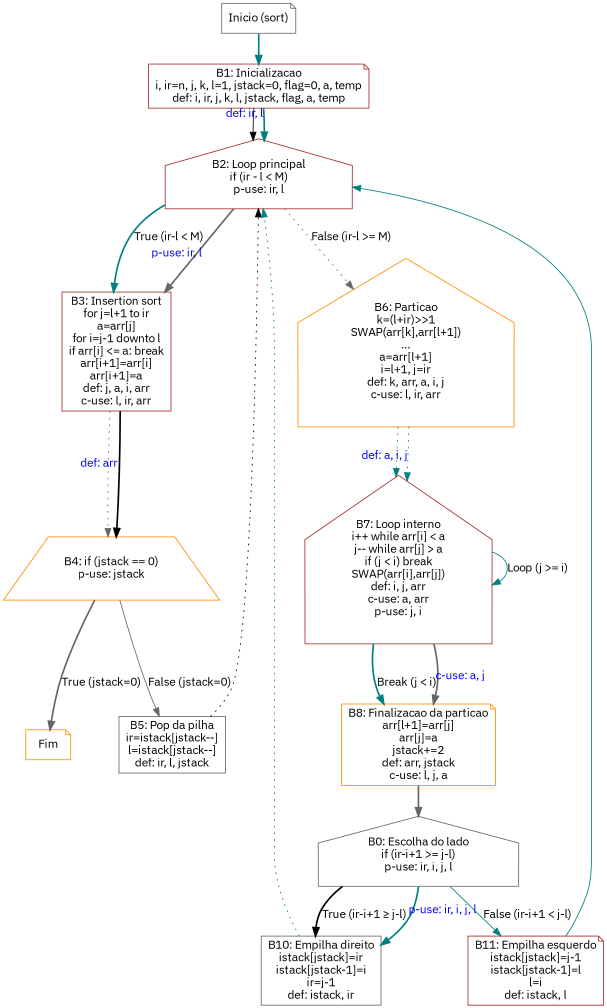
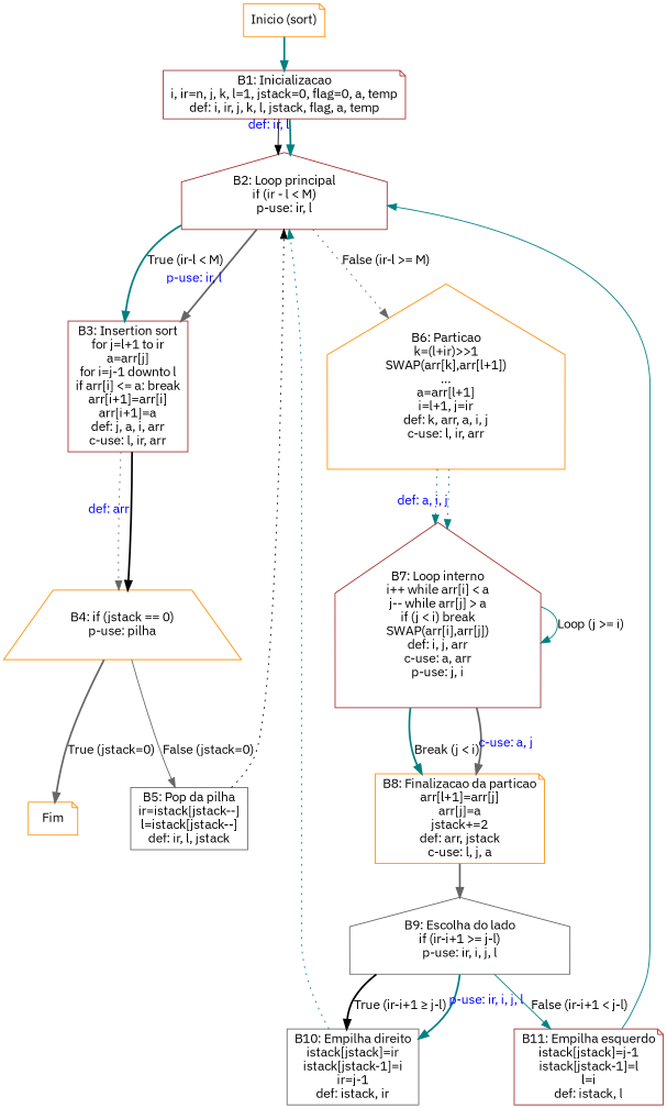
  digraph {
    fontname="IBM Plex Sans"
    rankdir=TB
    node [color=brown fontname="IBM Plex Sans" shape=note]
    edge [color=teal fontname="IBM Plex Sans" style=bold]
-   n1 [color=gray40 label="Inicio (sort)"]
+   n1 [color=darkorange label="Inicio (sort)"]
    n2 [label="B1: Inicializacao\ni, ir=n, j, k, l=1, jstack=0, flag=0, a, temp\ndef: i, ir, j, k, l, jstack, flag, a, temp"]
    n3 [label="B2: Loop principal\nif (ir - l < M)\np-use: ir, l" shape=house]
    n4 [color=darkorange label=Fim]
    n5 [label="B3: Insertion sort\nfor j=l+1 to ir\na=arr[j]\nfor i=j-1 downto l\nif arr[i] <= a: break\narr[i+1]=arr[i]\narr[i+1]=a\ndef: j, a, i, arr\nc-use: l, ir, arr" shape=box]
    n6 [color=darkorange label="B6: Particao\nk=(l+ir)>>1\nSWAP(arr[k],arr[l+1])\n...\na=arr[l+1]\ni=l+1, j=ir\ndef: k, arr, a, i, j\nc-use: l, ir, arr" shape=house]
-   n7 [color=darkorange label="B4: if (jstack == 0)\np-use: jstack" shape=trapezium]
+   n7 [color=darkorange label="B4: if (jstack == 0)\np-use: pilha" shape=trapezium]
    n8 [label="B7: Loop interno\ni++ while arr[i] < a\nj-- while arr[j] > a\nif (j < i) break\nSWAP(arr[i],arr[j])\ndef: i, j, arr\nc-use: a, arr\np-use: j, i" shape=house]
    n9 [color=gray40 label="B5: Pop da pilha\nir=istack[jstack--]\nl=istack[jstack--]\ndef: ir, l, jstack" shape=box]
    n10 [color=darkorange label="B8: Finalizacao da particao\narr[l+1]=arr[j]\narr[j]=a\njstack+=2\ndef: arr, jstack\nc-use: l, j, a"]
-   n11 [color=gray40 label="B0: Escolha do lado\nif (ir-i+1 >= j-l)\np-use: ir, i, j, l" shape=house]
+   n11 [color=gray40 label="B9: Escolha do lado\nif (ir-i+1 >= j-l)\np-use: ir, i, j, l" shape=house]
    n12 [color=gray40 label="B10: Empilha direito\nistack[jstack]=ir\nistack[jstack-1]=i\nir=j-1\ndef: istack, ir" shape=box]
    n13 [label="B11: Empilha esquerdo\nistack[jstack]=j-1\nistack[jstack-1]=l\nl=i\ndef: istack, l"]
    n1 -> n2
    n2 -> n3 [color=black style=solid]
    n2 -> n3 [fontcolor=blue xlabel="def: ir, l"]
    n3 -> n5 [label="True (ir-l < M)"]
    n3 -> n5 [color=gray40 fontcolor=blue xlabel="p-use: ir, l"]
    n3 -> n6 [color=gray40 label="False (ir-l >= M)" style=dotted]
    n5 -> n7 [color=gray40 style=dotted]
    n5 -> n7 [color=black fontcolor=blue xlabel="def: arr"]
    n6 -> n8 [style=dotted]
    n6 -> n8 [fontcolor=blue style=dotted xlabel="def: a, i, j"]
    n7 -> n4 [color=gray40 label="True (jstack=0)"]
    n7 -> n9 [color=gray40 label="False (jstack=0)" style=solid]
    n8 -> n8 [label="Loop (j >= i)" style=solid]
    n8 -> n10 [label="Break (j < i)"]
    n8 -> n10 [color=gray40 fontcolor=blue xlabel="c-use: a, j"]
    n9 -> n3 [color=black style=dotted]
    n10 -> n11 [color=gray40]
    n11 -> n12 [color=black label="True (ir-i+1 ≥ j-l)"]
    n11 -> n12 [fontcolor=blue xlabel="p-use: ir, i, j, l"]
    n11 -> n13 [label="False (ir-i+1 < j-l)" style=solid]
    n12 -> n3 [style=dotted]
    n13 -> n3 [style=solid]
  }
